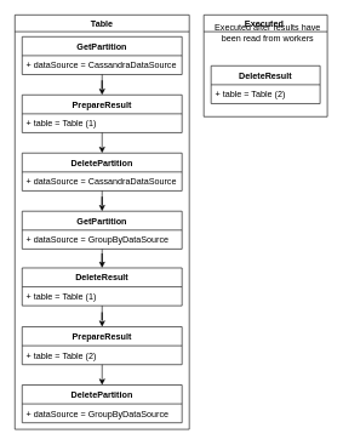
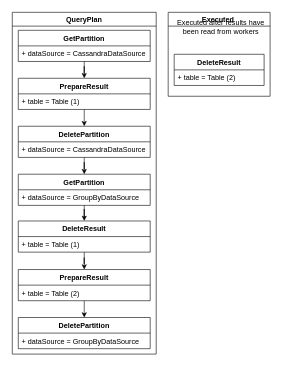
  <mxCell id="0" />
  <mxCell id="1" parent="0" />
  <mxCell id="2" value="Executed&amp;nbsp;" style="swimlane;whiteSpace=wrap;html=1;startSize=23;" vertex="1" parent="1"><mxGeometry x="280" y="20" width="170" height="140" as="geometry" /></mxCell>
  <mxCell id="3" value="Executed after results have been read from workers" style="text;html=1;strokeColor=none;fillColor=none;align=center;verticalAlign=middle;whiteSpace=wrap;rounded=0;" vertex="1" parent="2"><mxGeometry x="11" y="10" width="154" height="30" as="geometry" /></mxCell>
  <mxCell id="4" value="DeleteResult" style="swimlane;fontStyle=1;childLayout=stackLayout;horizontal=1;startSize=26;fillColor=none;horizontalStack=0;resizeParent=1;resizeParentMax=0;resizeLast=0;collapsible=1;marginBottom=0;" vertex="1" parent="2"><mxGeometry x="10" y="70" width="150" height="52" as="geometry" /></mxCell>
  <mxCell id="5" value="+ table = Table (2)" style="text;strokeColor=none;fillColor=none;align=left;verticalAlign=top;spacingLeft=4;spacingRight=4;overflow=hidden;rotatable=0;points=[[0,0.5],[1,0.5]];portConstraint=eastwest;" vertex="1" parent="4"><mxGeometry y="26" width="150" height="26" as="geometry" /></mxCell>
- <mxCell id="6" value="Table" style="swimlane;whiteSpace=wrap;html=1;" vertex="1" parent="1"><mxGeometry x="20" y="20" width="240" height="570" as="geometry" /></mxCell>
+ <mxCell id="6" value="QueryPlan" style="swimlane;whiteSpace=wrap;html=1;" vertex="1" parent="1"><mxGeometry x="20" y="20" width="240" height="570" as="geometry" /></mxCell>
  <mxCell id="7" value="" style="edgeStyle=orthogonalEdgeStyle;rounded=0;orthogonalLoop=1;jettySize=auto;html=1;entryX=0.5;entryY=0;entryDx=0;entryDy=0;" edge="1" parent="6" source="8" target="17"><mxGeometry relative="1" as="geometry" /></mxCell>
  <mxCell id="8" value="DeletePartition" style="swimlane;fontStyle=1;childLayout=stackLayout;horizontal=1;startSize=26;fillColor=none;horizontalStack=0;resizeParent=1;resizeParentMax=0;resizeLast=0;collapsible=1;marginBottom=0;" vertex="1" parent="6"><mxGeometry x="10" y="190" width="220" height="52" as="geometry" /></mxCell>
  <mxCell id="9" value="+ dataSource = CassandraDataSource" style="text;strokeColor=none;fillColor=none;align=left;verticalAlign=top;spacingLeft=4;spacingRight=4;overflow=hidden;rotatable=0;points=[[0,0.5],[1,0.5]];portConstraint=eastwest;" vertex="1" parent="8"><mxGeometry y="26" width="220" height="26" as="geometry" /></mxCell>
  <mxCell id="10" value="" style="edgeStyle=orthogonalEdgeStyle;rounded=0;orthogonalLoop=1;jettySize=auto;html=1;" edge="1" parent="6" source="11"><mxGeometry relative="1" as="geometry"><mxPoint x="120" y="190" as="targetPoint" /></mxGeometry></mxCell>
  <mxCell id="11" value="PrepareResult" style="swimlane;fontStyle=1;childLayout=stackLayout;horizontal=1;startSize=26;fillColor=none;horizontalStack=0;resizeParent=1;resizeParentMax=0;resizeLast=0;collapsible=1;marginBottom=0;" vertex="1" parent="6"><mxGeometry x="10" y="110" width="220" height="52" as="geometry" /></mxCell>
  <mxCell id="12" value="+ table = Table (1)" style="text;strokeColor=none;fillColor=none;align=left;verticalAlign=top;spacingLeft=4;spacingRight=4;overflow=hidden;rotatable=0;points=[[0,0.5],[1,0.5]];portConstraint=eastwest;" vertex="1" parent="11"><mxGeometry y="26" width="220" height="26" as="geometry" /></mxCell>
  <mxCell id="13" value="" style="edgeStyle=orthogonalEdgeStyle;rounded=0;orthogonalLoop=1;jettySize=auto;html=1;" edge="1" parent="6" source="14" target="11"><mxGeometry relative="1" as="geometry" /></mxCell>
  <mxCell id="14" value="GetPartition" style="swimlane;fontStyle=1;childLayout=stackLayout;horizontal=1;startSize=26;fillColor=none;horizontalStack=0;resizeParent=1;resizeParentMax=0;resizeLast=0;collapsible=1;marginBottom=0;" vertex="1" parent="6"><mxGeometry x="10" y="30" width="220" height="52" as="geometry" /></mxCell>
  <mxCell id="15" value="+ dataSource = CassandraDataSource" style="text;strokeColor=none;fillColor=none;align=left;verticalAlign=top;spacingLeft=4;spacingRight=4;overflow=hidden;rotatable=0;points=[[0,0.5],[1,0.5]];portConstraint=eastwest;" vertex="1" parent="14"><mxGeometry y="26" width="220" height="26" as="geometry" /></mxCell>
  <mxCell id="16" value="" style="edgeStyle=orthogonalEdgeStyle;rounded=0;orthogonalLoop=1;jettySize=auto;html=1;entryX=0.5;entryY=0;entryDx=0;entryDy=0;" edge="1" parent="6" source="17" target="20"><mxGeometry relative="1" as="geometry" /></mxCell>
  <mxCell id="17" value="GetPartition" style="swimlane;fontStyle=1;childLayout=stackLayout;horizontal=1;startSize=26;fillColor=none;horizontalStack=0;resizeParent=1;resizeParentMax=0;resizeLast=0;collapsible=1;marginBottom=0;" vertex="1" parent="6"><mxGeometry x="10" y="270" width="220" height="52" as="geometry" /></mxCell>
  <mxCell id="18" value="+ dataSource = GroupByDataSource" style="text;strokeColor=none;fillColor=none;align=left;verticalAlign=top;spacingLeft=4;spacingRight=4;overflow=hidden;rotatable=0;points=[[0,0.5],[1,0.5]];portConstraint=eastwest;" vertex="1" parent="17"><mxGeometry y="26" width="220" height="26" as="geometry" /></mxCell>
  <mxCell id="19" value="" style="edgeStyle=orthogonalEdgeStyle;rounded=0;orthogonalLoop=1;jettySize=auto;html=1;entryX=0.5;entryY=0;entryDx=0;entryDy=0;" edge="1" parent="6" source="20" target="25"><mxGeometry relative="1" as="geometry" /></mxCell>
  <mxCell id="20" value="DeleteResult" style="swimlane;fontStyle=1;childLayout=stackLayout;horizontal=1;startSize=26;fillColor=none;horizontalStack=0;resizeParent=1;resizeParentMax=0;resizeLast=0;collapsible=1;marginBottom=0;" vertex="1" parent="6"><mxGeometry x="10" y="348" width="220" height="52" as="geometry" /></mxCell>
  <mxCell id="21" value="+ table = Table (1)" style="text;strokeColor=none;fillColor=none;align=left;verticalAlign=top;spacingLeft=4;spacingRight=4;overflow=hidden;rotatable=0;points=[[0,0.5],[1,0.5]];portConstraint=eastwest;" vertex="1" parent="20"><mxGeometry y="26" width="220" height="26" as="geometry" /></mxCell>
  <mxCell id="22" value="DeletePartition" style="swimlane;fontStyle=1;childLayout=stackLayout;horizontal=1;startSize=26;fillColor=none;horizontalStack=0;resizeParent=1;resizeParentMax=0;resizeLast=0;collapsible=1;marginBottom=0;" vertex="1" parent="6"><mxGeometry x="10" y="509" width="220" height="52" as="geometry" /></mxCell>
  <mxCell id="23" value="+ dataSource = GroupByDataSource" style="text;strokeColor=none;fillColor=none;align=left;verticalAlign=top;spacingLeft=4;spacingRight=4;overflow=hidden;rotatable=0;points=[[0,0.5],[1,0.5]];portConstraint=eastwest;" vertex="1" parent="22"><mxGeometry y="26" width="220" height="26" as="geometry" /></mxCell>
  <mxCell id="24" value="" style="edgeStyle=orthogonalEdgeStyle;rounded=0;orthogonalLoop=1;jettySize=auto;html=1;" edge="1" parent="6" source="25"><mxGeometry relative="1" as="geometry"><mxPoint x="120" y="509" as="targetPoint" /></mxGeometry></mxCell>
  <mxCell id="25" value="PrepareResult" style="swimlane;fontStyle=1;childLayout=stackLayout;horizontal=1;startSize=26;fillColor=none;horizontalStack=0;resizeParent=1;resizeParentMax=0;resizeLast=0;collapsible=1;marginBottom=0;" vertex="1" parent="6"><mxGeometry x="10" y="429" width="220" height="52" as="geometry" /></mxCell>
  <mxCell id="26" value="+ table = Table (2)" style="text;strokeColor=none;fillColor=none;align=left;verticalAlign=top;spacingLeft=4;spacingRight=4;overflow=hidden;rotatable=0;points=[[0,0.5],[1,0.5]];portConstraint=eastwest;" vertex="1" parent="25"><mxGeometry y="26" width="220" height="26" as="geometry" /></mxCell>
